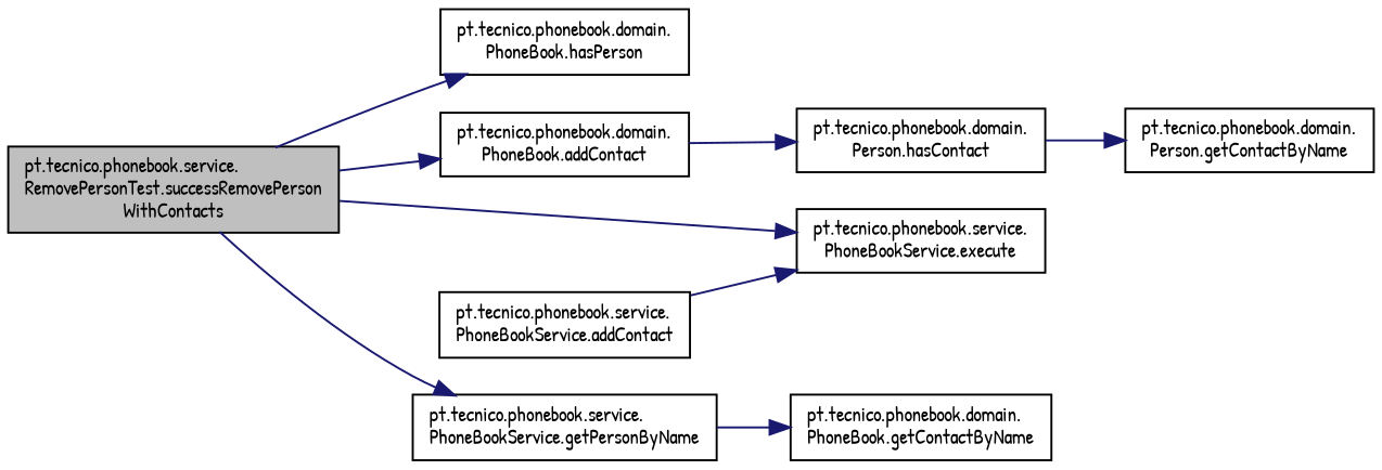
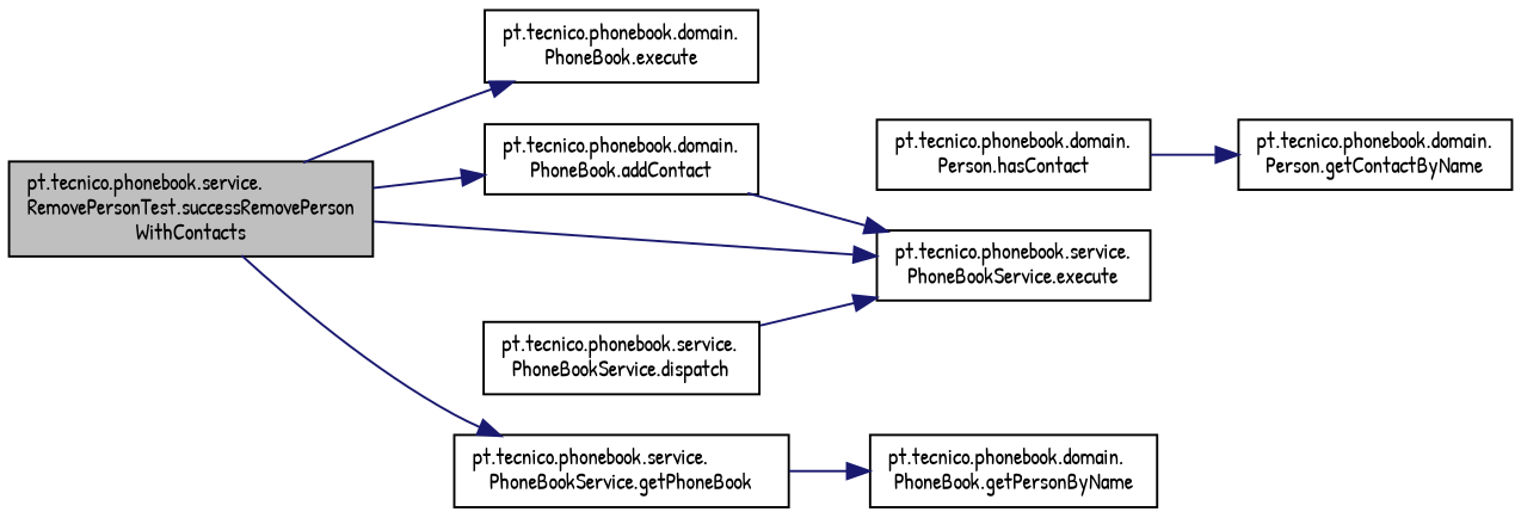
  digraph {
    fontname="Patrick Hand"
    rankdir=LR
    node [color=black fillcolor=white fontname="Patrick Hand" fontsize=10 shape=record style=filled]
    edge [color=midnightblue fontname="Patrick Hand" fontsize=10 labelfontname=Helvetica labelfontsize=10 style=solid]
    n1 [fillcolor=grey75 fontcolor=black height=0.2 label="pt.tecnico.phonebook.service.\lRemovePersonTest.successRemovePerson\lWithContacts" width=0.4]
    n2 [height=0.2 label="pt.tecnico.phonebook.domain.\lPhoneBook.addContact" width=0.4]
    n3 [height=0.2 label="pt.tecnico.phonebook.service.\lPhoneBookService.execute" width=0.4]
-   n4 [height=0.2 label="pt.tecnico.phonebook.service.\lPhoneBookService.getPersonByName" width=0.4]
-   n5 [height=0.2 label="pt.tecnico.phonebook.domain.\lPhoneBook.hasPerson" width=0.4]
+   n4 [height=0.2 label="pt.tecnico.phonebook.service.\lPhoneBookService.getPhoneBook" width=0.4]
+   n5 [height=0.2 label="pt.tecnico.phonebook.domain.\lPhoneBook.execute" width=0.4]
    n6 [height=0.2 label="pt.tecnico.phonebook.domain.\lPerson.hasContact" width=0.4]
-   n7 [height=0.2 label="pt.tecnico.phonebook.domain.\lPhoneBook.getContactByName" width=0.4]
+   n7 [height=0.2 label="pt.tecnico.phonebook.domain.\lPhoneBook.getPersonByName" width=0.4]
    n8 [height=0.2 label="pt.tecnico.phonebook.domain.\lPerson.getContactByName" width=0.4]
-   n9 [height=0.2 label="pt.tecnico.phonebook.service.\lPhoneBookService.addContact" width=0.4]
+   n9 [height=0.2 label="pt.tecnico.phonebook.service.\lPhoneBookService.dispatch" width=0.4]
    n1 -> n2
    n1 -> n3
    n1 -> n4
    n1 -> n5
-   n2 -> n6
+   n2 -> n3
    n4 -> n7
    n6 -> n8
    n9 -> n3
  }
